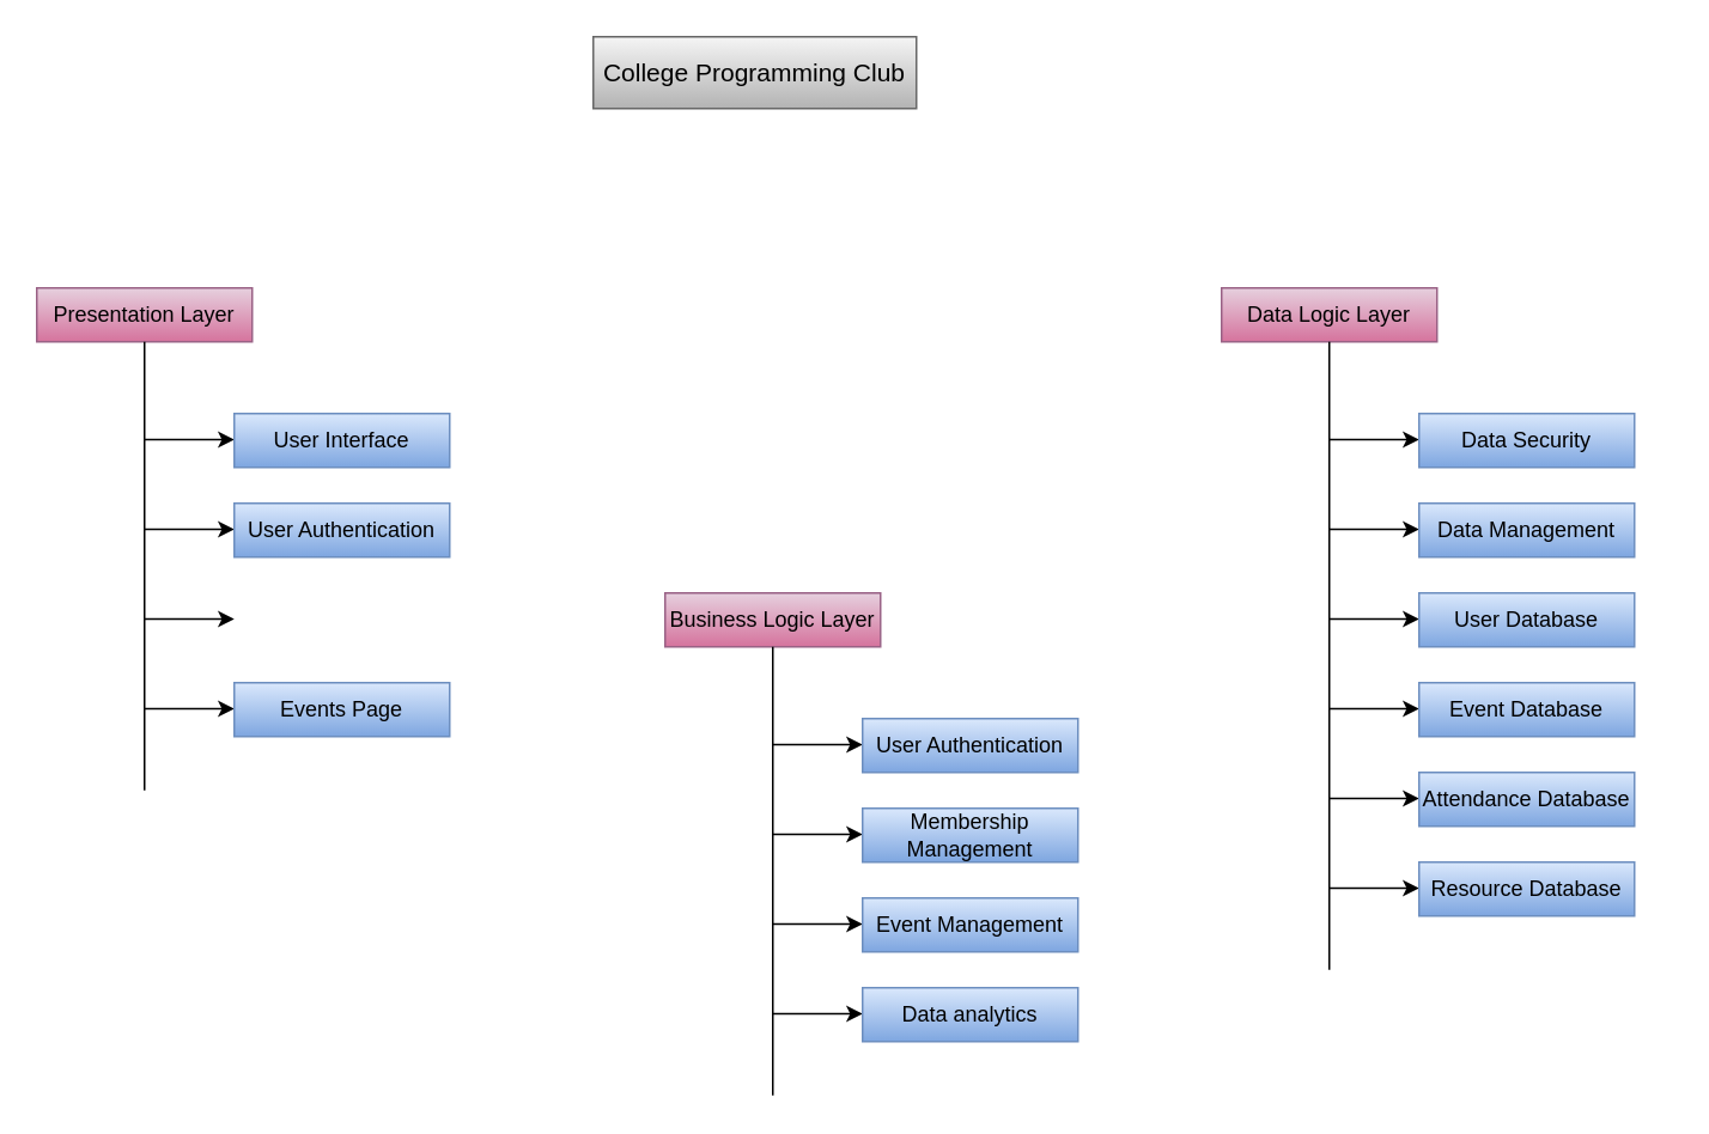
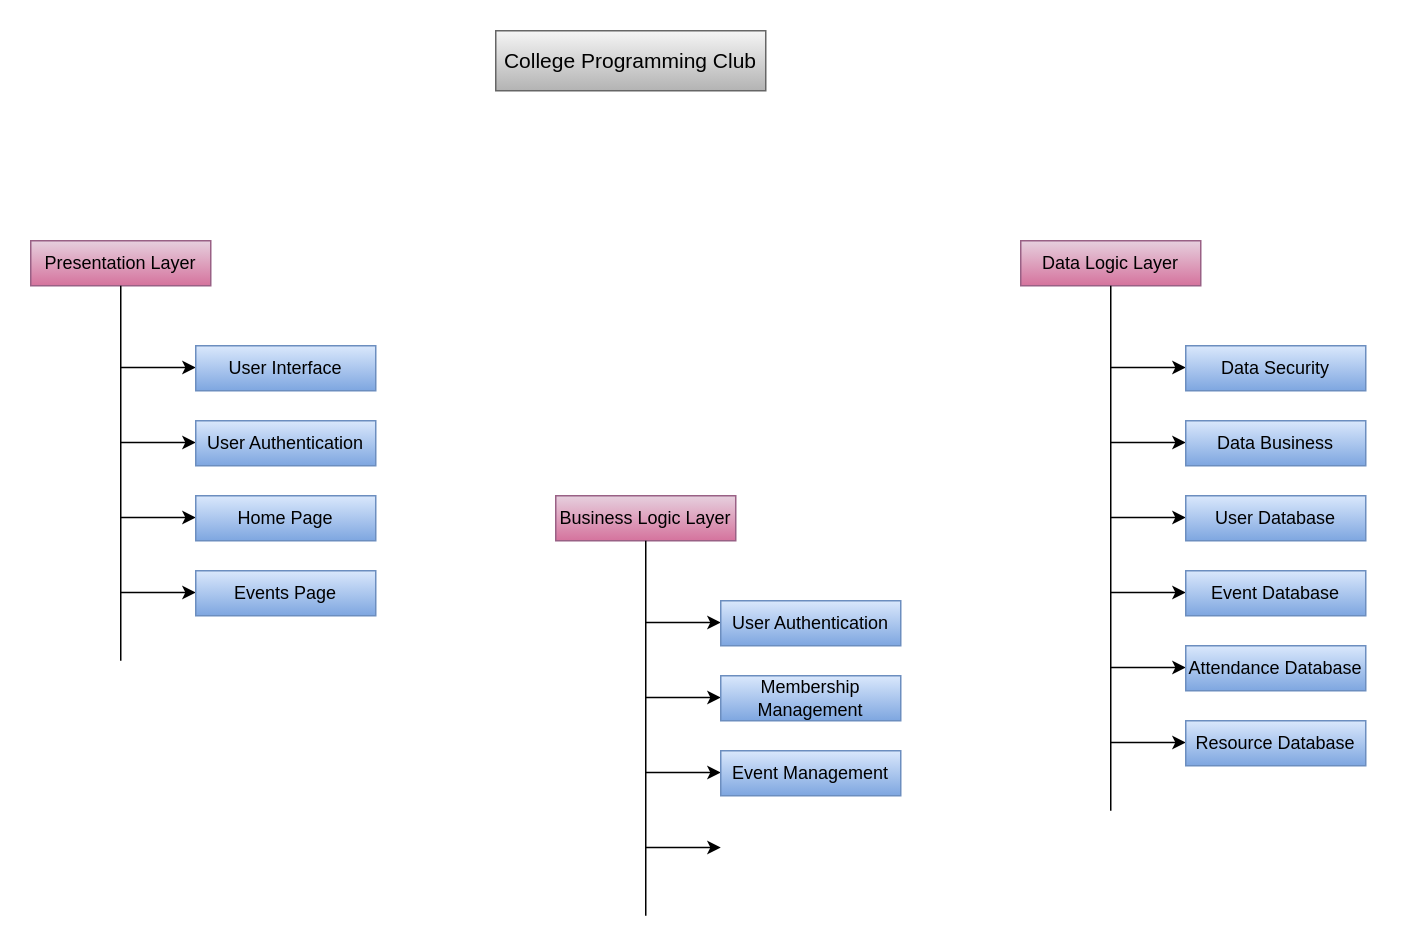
  <mxCell id="0" />
  <mxCell id="1" parent="0" />
  <mxCell id="2" value="" style="group" vertex="1" connectable="0" parent="1"><mxGeometry x="20" width="230" height="280" as="geometry" y="160" /></mxCell>
  <mxCell id="3" value="Presentation Layer" style="text;html=1;strokeColor=#996185;fillColor=#e6d0de;align=center;verticalAlign=middle;whiteSpace=wrap;rounded=0;fillStyle=solid;gradientColor=#d5739d;" parent="2" vertex="1"><mxGeometry width="120" height="30" as="geometry" /></mxCell>
  <mxCell id="4" value="" style="endArrow=classic;html=1;rounded=0;" parent="2" edge="1"><mxGeometry width="50" height="50" relative="1" as="geometry"><mxPoint x="60" y="84.5" as="sourcePoint" /><mxPoint x="110" y="84.5" as="targetPoint" /></mxGeometry></mxCell>
  <mxCell id="5" value="" style="endArrow=classic;html=1;rounded=0;" parent="2" edge="1"><mxGeometry width="50" height="50" relative="1" as="geometry"><mxPoint x="60" y="134.5" as="sourcePoint" /><mxPoint x="110" y="134.5" as="targetPoint" /></mxGeometry></mxCell>
  <mxCell id="6" value="" style="endArrow=classic;html=1;rounded=0;" parent="2" edge="1"><mxGeometry width="50" height="50" relative="1" as="geometry"><mxPoint x="60" y="184.5" as="sourcePoint" /><mxPoint x="110" y="184.5" as="targetPoint" /></mxGeometry></mxCell>
  <mxCell id="7" value="User Interface" style="text;html=1;strokeColor=#6c8ebf;fillColor=#dae8fc;align=center;verticalAlign=middle;whiteSpace=wrap;rounded=0;fillStyle=solid;gradientColor=#7ea6e0;" parent="2" vertex="1"><mxGeometry x="110" y="70" width="120" height="30" as="geometry" /></mxCell>
+ <mxCell id="8" value="Home Page" style="text;html=1;strokeColor=#6c8ebf;fillColor=#dae8fc;align=center;verticalAlign=middle;whiteSpace=wrap;rounded=0;fillStyle=solid;gradientColor=#7ea6e0;" parent="2" vertex="1"><mxGeometry x="110" y="170" width="120" height="30" as="geometry" /></mxCell>
  <mxCell id="9" value="User Authentication" style="text;html=1;strokeColor=#6c8ebf;fillColor=#dae8fc;align=center;verticalAlign=middle;whiteSpace=wrap;rounded=0;fillStyle=solid;gradientColor=#7ea6e0;" parent="2" vertex="1"><mxGeometry x="110" y="120" width="120" height="30" as="geometry" /></mxCell>
  <mxCell id="10" value="" style="group;rounded=0;" vertex="1" connectable="0" parent="2"><mxGeometry x="60" y="220" width="170" height="30" as="geometry" /></mxCell>
  <mxCell id="11" value="" style="endArrow=classic;html=1;rounded=0;" parent="10" edge="1"><mxGeometry width="50" height="50" relative="1" as="geometry"><mxPoint y="14.5" as="sourcePoint" /><mxPoint x="50" y="14.5" as="targetPoint" /></mxGeometry></mxCell>
  <mxCell id="12" value="Events Page" style="text;html=1;strokeColor=#6c8ebf;fillColor=#dae8fc;align=center;verticalAlign=middle;whiteSpace=wrap;rounded=0;fillStyle=solid;gradientColor=#7ea6e0;" parent="10" vertex="1"><mxGeometry x="50" width="120" height="30" as="geometry" /></mxCell>
  <mxCell id="13" value="" style="endArrow=none;html=1;rounded=0;fontFamily=Helvetica;fontSize=12;fontColor=default;startSize=6;endSize=4;entryX=0.5;entryY=1;entryDx=0;entryDy=0;" edge="1" parent="2" target="3"><mxGeometry width="50" height="50" relative="1" as="geometry"><mxPoint x="60" y="280" as="sourcePoint" /><mxPoint x="220" y="70" as="targetPoint" /></mxGeometry></mxCell>
  <mxCell id="14" value="" style="group" vertex="1" connectable="0" parent="1"><mxGeometry x="370" y="330" width="230" height="280" as="geometry" /></mxCell>
  <mxCell id="15" value="Business Logic Layer" style="text;html=1;strokeColor=#996185;fillColor=#e6d0de;align=center;verticalAlign=middle;whiteSpace=wrap;rounded=0;fillStyle=solid;gradientColor=#d5739d;" vertex="1" parent="14"><mxGeometry width="120" height="30" as="geometry" /></mxCell>
  <mxCell id="16" value="" style="endArrow=classic;html=1;rounded=0;" edge="1" parent="14"><mxGeometry width="50" height="50" relative="1" as="geometry"><mxPoint x="60" y="84.5" as="sourcePoint" /><mxPoint x="110" y="84.5" as="targetPoint" /></mxGeometry></mxCell>
  <mxCell id="17" value="" style="endArrow=classic;html=1;rounded=0;" edge="1" parent="14"><mxGeometry width="50" height="50" relative="1" as="geometry"><mxPoint x="60" y="134.5" as="sourcePoint" /><mxPoint x="110" y="134.5" as="targetPoint" /></mxGeometry></mxCell>
  <mxCell id="18" value="" style="endArrow=classic;html=1;rounded=0;" edge="1" parent="14"><mxGeometry width="50" height="50" relative="1" as="geometry"><mxPoint x="60" y="184.5" as="sourcePoint" /><mxPoint x="110" y="184.5" as="targetPoint" /></mxGeometry></mxCell>
  <mxCell id="19" value="User Authentication" style="text;html=1;strokeColor=#6c8ebf;fillColor=#dae8fc;align=center;verticalAlign=middle;whiteSpace=wrap;rounded=0;fillStyle=solid;gradientColor=#7ea6e0;" vertex="1" parent="14"><mxGeometry x="110" y="70" width="120" height="30" as="geometry" /></mxCell>
  <mxCell id="20" value="Event Management" style="text;html=1;strokeColor=#6c8ebf;fillColor=#dae8fc;align=center;verticalAlign=middle;whiteSpace=wrap;rounded=0;fillStyle=solid;gradientColor=#7ea6e0;" vertex="1" parent="14"><mxGeometry x="110" y="170" width="120" height="30" as="geometry" /></mxCell>
  <mxCell id="21" value="Membership Management" style="text;html=1;strokeColor=#6c8ebf;fillColor=#dae8fc;align=center;verticalAlign=middle;whiteSpace=wrap;rounded=0;fillStyle=solid;gradientColor=#7ea6e0;" vertex="1" parent="14"><mxGeometry x="110" y="120" width="120" height="30" as="geometry" /></mxCell>
  <mxCell id="22" value="" style="group;rounded=0;" vertex="1" connectable="0" parent="14"><mxGeometry x="60" y="220" width="170" height="30" as="geometry" /></mxCell>
  <mxCell id="23" value="" style="endArrow=classic;html=1;rounded=0;" edge="1" parent="22"><mxGeometry width="50" height="50" relative="1" as="geometry"><mxPoint y="14.5" as="sourcePoint" /><mxPoint x="50" y="14.5" as="targetPoint" /></mxGeometry></mxCell>
- <mxCell id="24" value="Data analytics" style="text;html=1;strokeColor=#6c8ebf;fillColor=#dae8fc;align=center;verticalAlign=middle;whiteSpace=wrap;rounded=0;fillStyle=solid;gradientColor=#7ea6e0;" vertex="1" parent="22"><mxGeometry x="50" width="120" height="30" as="geometry" /></mxCell>
  <mxCell id="25" value="" style="endArrow=none;html=1;rounded=0;fontFamily=Helvetica;fontSize=12;fontColor=default;startSize=6;endSize=4;entryX=0.5;entryY=1;entryDx=0;entryDy=0;" edge="1" parent="14" target="15"><mxGeometry width="50" height="50" relative="1" as="geometry"><mxPoint x="60" y="280" as="sourcePoint" /><mxPoint x="220" y="75" as="targetPoint" /></mxGeometry></mxCell>
  <mxCell id="26" value="" style="group" vertex="1" connectable="0" parent="1"><mxGeometry x="680" width="250" height="350" as="geometry" y="160" /></mxCell>
  <mxCell id="27" value="" style="group" vertex="1" connectable="0" parent="26"><mxGeometry width="250" height="300" as="geometry" /></mxCell>
  <mxCell id="28" value="Data Logic Layer" style="text;html=1;strokeColor=#996185;fillColor=#e6d0de;align=center;verticalAlign=middle;whiteSpace=wrap;rounded=0;fillStyle=solid;gradientColor=#d5739d;" vertex="1" parent="27"><mxGeometry width="120" height="30" as="geometry" /></mxCell>
  <mxCell id="29" value="" style="endArrow=classic;html=1;rounded=0;" edge="1" parent="27"><mxGeometry width="50" height="50" relative="1" as="geometry"><mxPoint x="60" y="84.5" as="sourcePoint" /><mxPoint x="110" y="84.5" as="targetPoint" /></mxGeometry></mxCell>
  <mxCell id="30" value="" style="endArrow=classic;html=1;rounded=0;" edge="1" parent="27"><mxGeometry width="50" height="50" relative="1" as="geometry"><mxPoint x="60" y="134.5" as="sourcePoint" /><mxPoint x="110" y="134.5" as="targetPoint" /></mxGeometry></mxCell>
  <mxCell id="31" value="" style="endArrow=classic;html=1;rounded=0;" edge="1" parent="27"><mxGeometry width="50" height="50" relative="1" as="geometry"><mxPoint x="60" y="184.5" as="sourcePoint" /><mxPoint x="110" y="184.5" as="targetPoint" /></mxGeometry></mxCell>
  <mxCell id="32" value="Data Security" style="text;html=1;strokeColor=#6c8ebf;fillColor=#dae8fc;align=center;verticalAlign=middle;whiteSpace=wrap;rounded=0;fillStyle=solid;gradientColor=#7ea6e0;" vertex="1" parent="27"><mxGeometry x="110" y="70" width="120" height="30" as="geometry" /></mxCell>
  <mxCell id="33" value="User Database" style="text;html=1;strokeColor=#6c8ebf;fillColor=#dae8fc;align=center;verticalAlign=middle;whiteSpace=wrap;rounded=0;fillStyle=solid;gradientColor=#7ea6e0;" vertex="1" parent="27"><mxGeometry x="110" y="170" width="120" height="30" as="geometry" /></mxCell>
- <mxCell id="34" value="Data Management" style="text;html=1;strokeColor=#6c8ebf;fillColor=#dae8fc;align=center;verticalAlign=middle;whiteSpace=wrap;rounded=0;fillStyle=solid;gradientColor=#7ea6e0;" vertex="1" parent="27"><mxGeometry x="110" y="120" width="120" height="30" as="geometry" /></mxCell>
+ <mxCell id="34" value="Data Business" style="text;html=1;strokeColor=#6c8ebf;fillColor=#dae8fc;align=center;verticalAlign=middle;whiteSpace=wrap;rounded=0;fillStyle=solid;gradientColor=#7ea6e0;" vertex="1" parent="27"><mxGeometry x="110" y="120" width="120" height="30" as="geometry" /></mxCell>
  <mxCell id="35" value="" style="group;rounded=0;" vertex="1" connectable="0" parent="27"><mxGeometry x="60" y="220" width="170" height="30" as="geometry" /></mxCell>
  <mxCell id="36" value="" style="endArrow=classic;html=1;rounded=0;" edge="1" parent="35"><mxGeometry width="50" height="50" relative="1" as="geometry"><mxPoint y="14.5" as="sourcePoint" /><mxPoint x="50" y="14.5" as="targetPoint" /></mxGeometry></mxCell>
  <mxCell id="37" value="Event Database" style="text;html=1;strokeColor=#6c8ebf;fillColor=#dae8fc;align=center;verticalAlign=middle;whiteSpace=wrap;rounded=0;fillStyle=solid;gradientColor=#7ea6e0;" vertex="1" parent="35"><mxGeometry x="50" width="120" height="30" as="geometry" /></mxCell>
  <mxCell id="38" value="" style="endArrow=none;html=1;rounded=0;fontFamily=Helvetica;fontSize=12;fontColor=default;startSize=6;endSize=4;entryX=0.5;entryY=1;entryDx=0;entryDy=0;" edge="1" parent="27" target="28"><mxGeometry width="50" height="50" relative="1" as="geometry"><mxPoint x="60" y="380" as="sourcePoint" /><mxPoint x="220" y="70" as="targetPoint" /></mxGeometry></mxCell>
  <mxCell id="39" value="" style="group;rounded=0;" vertex="1" connectable="0" parent="27"><mxGeometry x="60" y="270" width="170" height="30" as="geometry" /></mxCell>
  <mxCell id="40" value="" style="endArrow=classic;html=1;rounded=0;" edge="1" parent="39"><mxGeometry width="50" height="50" relative="1" as="geometry"><mxPoint y="14.5" as="sourcePoint" /><mxPoint x="50" y="14.5" as="targetPoint" /></mxGeometry></mxCell>
  <mxCell id="41" value="Attendance Database" style="text;html=1;strokeColor=#6c8ebf;fillColor=#dae8fc;align=center;verticalAlign=middle;whiteSpace=wrap;rounded=0;fillStyle=solid;gradientColor=#7ea6e0;" vertex="1" parent="39"><mxGeometry x="50" width="120" height="30" as="geometry" /></mxCell>
  <mxCell id="42" value="" style="group;rounded=0;" vertex="1" connectable="0" parent="26"><mxGeometry x="60" y="320" width="170" height="30" as="geometry" /></mxCell>
  <mxCell id="43" value="" style="endArrow=classic;html=1;rounded=0;" edge="1" parent="42"><mxGeometry width="50" height="50" relative="1" as="geometry"><mxPoint y="14.5" as="sourcePoint" /><mxPoint x="50" y="14.5" as="targetPoint" /></mxGeometry></mxCell>
  <mxCell id="44" value="Resource Database" style="text;html=1;strokeColor=#6c8ebf;fillColor=#dae8fc;align=center;verticalAlign=middle;whiteSpace=wrap;rounded=0;fillStyle=solid;gradientColor=#7ea6e0;" vertex="1" parent="42"><mxGeometry x="50" width="120" height="30" as="geometry" /></mxCell>
  <mxCell id="45" value="&lt;font style=&quot;font-size: 14px;&quot;&gt;College Programming Club&lt;/font&gt;" style="text;html=1;strokeColor=#666666;fillColor=#f5f5f5;align=center;verticalAlign=middle;whiteSpace=wrap;rounded=0;fillStyle=solid;gradientColor=#b3b3b3;" vertex="1" parent="1"><mxGeometry x="330" y="20" width="180" height="40" as="geometry" /></mxCell>
